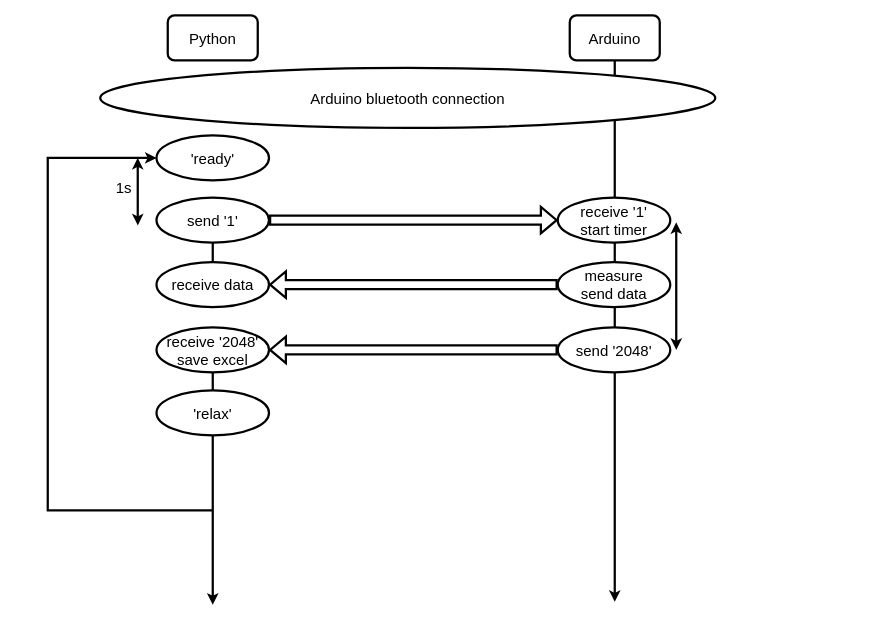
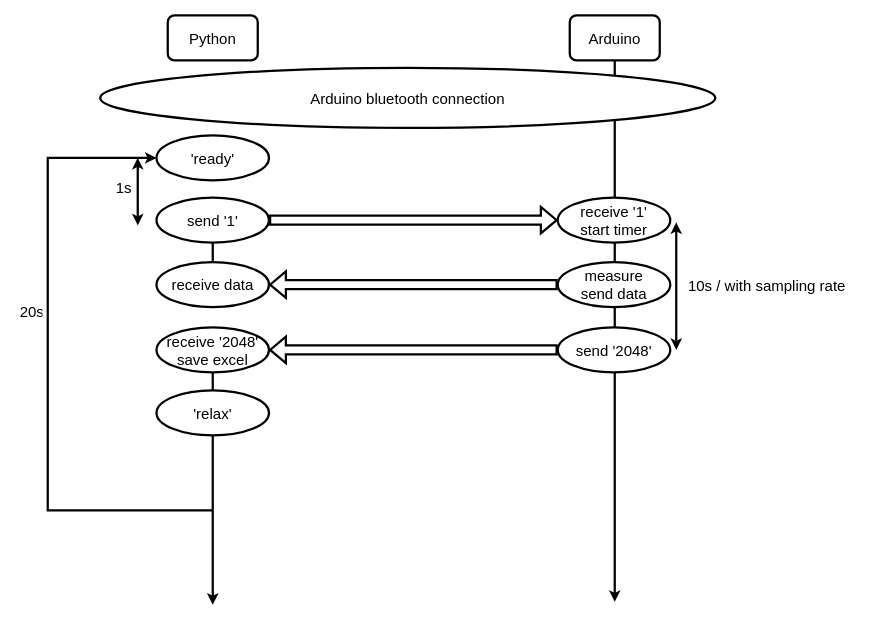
  <mxCell id="0" />
  <mxCell id="1" parent="0" />
  <mxCell id="2" style="edgeStyle=orthogonalEdgeStyle;rounded=0;orthogonalLoop=1;jettySize=auto;html=1;fontSize=20;startArrow=none;strokeWidth=3;" edge="1" parent="1" source="22"><mxGeometry relative="1" as="geometry"><mxPoint x="283" y="805.714" as="targetPoint" /></mxGeometry></mxCell>
  <mxCell id="3" value="Python" style="rounded=1;whiteSpace=wrap;html=1;fontSize=20;strokeWidth=3;" vertex="1" parent="1"><mxGeometry x="223" y="20" width="120" height="60" as="geometry" /></mxCell>
  <mxCell id="4" style="edgeStyle=orthogonalEdgeStyle;rounded=0;orthogonalLoop=1;jettySize=auto;html=1;fontSize=20;strokeWidth=3;" edge="1" parent="1" source="5"><mxGeometry relative="1" as="geometry"><mxPoint x="819" y="801.905" as="targetPoint" /></mxGeometry></mxCell>
  <mxCell id="5" value="Arduino" style="rounded=1;whiteSpace=wrap;html=1;fontSize=20;strokeWidth=3;" vertex="1" parent="1"><mxGeometry x="759" y="20" width="120" height="60" as="geometry" /></mxCell>
  <mxCell id="6" value="" style="shape=flexArrow;endArrow=classic;html=1;rounded=0;exitX=1;exitY=0.5;exitDx=0;exitDy=0;fontSize=20;entryX=0;entryY=0.5;entryDx=0;entryDy=0;strokeWidth=3;" edge="1" parent="1" source="19" target="7"><mxGeometry width="50" height="50" relative="1" as="geometry"><mxPoint x="483" y="273" as="sourcePoint" /><mxPoint x="743" y="288" as="targetPoint" /></mxGeometry></mxCell>
  <mxCell id="7" value="receive '1'&lt;br style=&quot;font-size: 20px;&quot;&gt;start timer" style="ellipse;whiteSpace=wrap;html=1;fontSize=20;strokeWidth=3;" vertex="1" parent="1"><mxGeometry x="743" y="263" width="150" height="60" as="geometry" /></mxCell>
  <mxCell id="8" value="measure&lt;br style=&quot;font-size: 20px;&quot;&gt;send data" style="ellipse;whiteSpace=wrap;html=1;fontSize=20;strokeWidth=3;" vertex="1" parent="1"><mxGeometry x="743" y="349" width="150" height="60" as="geometry" /></mxCell>
  <mxCell id="9" value="" style="shape=flexArrow;endArrow=classic;html=1;rounded=0;exitX=0;exitY=0.5;exitDx=0;exitDy=0;fontSize=20;entryX=1;entryY=0.5;entryDx=0;entryDy=0;strokeWidth=3;" edge="1" parent="1" source="8" target="20"><mxGeometry width="50" height="50" relative="1" as="geometry"><mxPoint x="743" y="370.41" as="sourcePoint" /><mxPoint x="353" y="376" as="targetPoint" /></mxGeometry></mxCell>
  <mxCell id="10" value="send '2048'" style="ellipse;whiteSpace=wrap;html=1;fontSize=20;strokeWidth=3;" vertex="1" parent="1"><mxGeometry x="743" y="436" width="150" height="60" as="geometry" /></mxCell>
  <mxCell id="11" value="" style="endArrow=classic;startArrow=classic;html=1;rounded=0;fontSize=20;strokeWidth=3;" edge="1" parent="1"><mxGeometry width="50" height="50" relative="1" as="geometry"><mxPoint x="183" y="300" as="sourcePoint" /><mxPoint x="183" y="210" as="targetPoint" /></mxGeometry></mxCell>
  <mxCell id="12" value="1s" style="text;strokeColor=none;fillColor=none;align=left;verticalAlign=middle;spacingLeft=4;spacingRight=4;overflow=hidden;points=[[0,0.5],[1,0.5]];portConstraint=eastwest;rotatable=0;fontSize=20;strokeWidth=3;" vertex="1" parent="1"><mxGeometry x="148" y="233" width="30" height="30" as="geometry" /></mxCell>
  <mxCell id="13" value="" style="endArrow=classic;startArrow=classic;html=1;rounded=0;fontSize=20;strokeWidth=3;" edge="1" parent="1"><mxGeometry width="50" height="50" relative="1" as="geometry"><mxPoint x="901" y="466" as="sourcePoint" /><mxPoint x="901" y="296" as="targetPoint" /></mxGeometry></mxCell>
+ <mxCell id="14" value="10s / with sampling rate" style="text;strokeColor=none;fillColor=none;align=left;verticalAlign=middle;spacingLeft=4;spacingRight=4;overflow=hidden;points=[[0,0.5],[1,0.5]];portConstraint=eastwest;rotatable=0;fontSize=20;strokeWidth=3;" vertex="1" parent="1"><mxGeometry x="911" y="364" width="232" height="30" as="geometry" /></mxCell>
  <mxCell id="15" value="" style="shape=flexArrow;endArrow=classic;html=1;rounded=0;exitX=0;exitY=0.5;exitDx=0;exitDy=0;fontSize=20;entryX=1;entryY=0.5;entryDx=0;entryDy=0;strokeWidth=3;" edge="1" parent="1" source="10" target="22"><mxGeometry width="50" height="50" relative="1" as="geometry"><mxPoint x="743" y="460.29" as="sourcePoint" /><mxPoint x="343" y="460.29" as="targetPoint" /></mxGeometry></mxCell>
  <mxCell id="16" value="'relax'" style="ellipse;whiteSpace=wrap;html=1;fontSize=20;strokeWidth=3;" vertex="1" parent="1"><mxGeometry x="208" y="520" width="150" height="60" as="geometry" /></mxCell>
  <mxCell id="17" value="" style="endArrow=classic;html=1;rounded=0;fontSize=20;entryX=0;entryY=0.5;entryDx=0;entryDy=0;strokeWidth=3;" edge="1" parent="1" target="23"><mxGeometry width="50" height="50" relative="1" as="geometry"><mxPoint x="283" y="680" as="sourcePoint" /><mxPoint x="63" y="200" as="targetPoint" /><Array as="points"><mxPoint x="63" y="680" /><mxPoint x="63" y="210" /></Array></mxGeometry></mxCell>
+ <mxCell id="18" value="20s" style="text;strokeColor=none;fillColor=none;align=left;verticalAlign=middle;spacingLeft=4;spacingRight=4;overflow=hidden;points=[[0,0.5],[1,0.5]];portConstraint=eastwest;rotatable=0;fontSize=20;strokeWidth=3;" vertex="1" parent="1"><mxGeometry x="20" y="399" width="40" height="30" as="geometry" /></mxCell>
  <mxCell id="19" value="send '1'" style="ellipse;whiteSpace=wrap;html=1;fontSize=20;strokeWidth=3;" vertex="1" parent="1"><mxGeometry x="208" y="263" width="150" height="60" as="geometry" /></mxCell>
  <mxCell id="20" value="receive data" style="ellipse;whiteSpace=wrap;html=1;fontSize=20;strokeWidth=3;" vertex="1" parent="1"><mxGeometry x="208" y="349" width="150" height="60" as="geometry" /></mxCell>
  <mxCell id="21" value="" style="edgeStyle=orthogonalEdgeStyle;rounded=0;orthogonalLoop=1;jettySize=auto;html=1;fontSize=20;startArrow=none;endArrow=none;strokeWidth=3;" edge="1" parent="1" source="19" target="20"><mxGeometry relative="1" as="geometry"><mxPoint x="283" y="805.714" as="targetPoint" /><mxPoint x="283" y="313" as="sourcePoint" /></mxGeometry></mxCell>
  <mxCell id="22" value="receive '2048'&lt;br style=&quot;font-size: 20px;&quot;&gt;save excel" style="ellipse;whiteSpace=wrap;html=1;fontSize=20;strokeWidth=3;" vertex="1" parent="1"><mxGeometry x="208" y="436" width="150" height="60" as="geometry" /></mxCell>
  <mxCell id="23" value="'ready'" style="ellipse;whiteSpace=wrap;html=1;fontSize=20;strokeWidth=3;" vertex="1" parent="1"><mxGeometry x="208" y="180" width="150" height="60" as="geometry" /></mxCell>
  <mxCell id="24" value="Arduino bluetooth connection" style="ellipse;whiteSpace=wrap;html=1;fontSize=20;strokeWidth=3;" vertex="1" parent="1"><mxGeometry x="133" y="90" width="820" height="80" as="geometry" /></mxCell>
